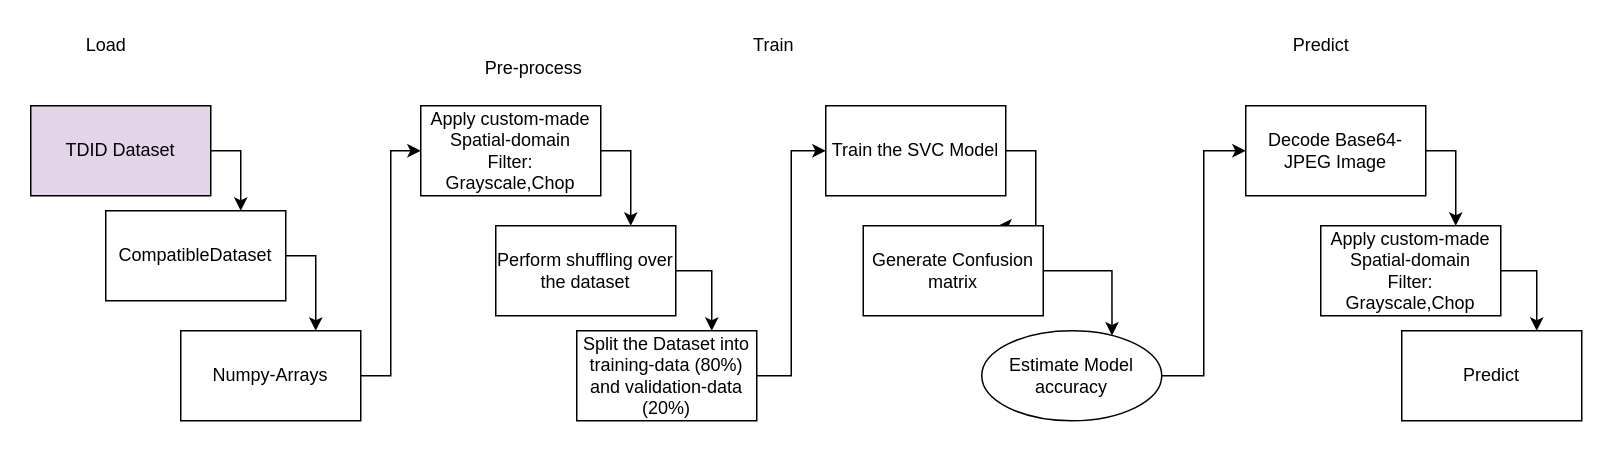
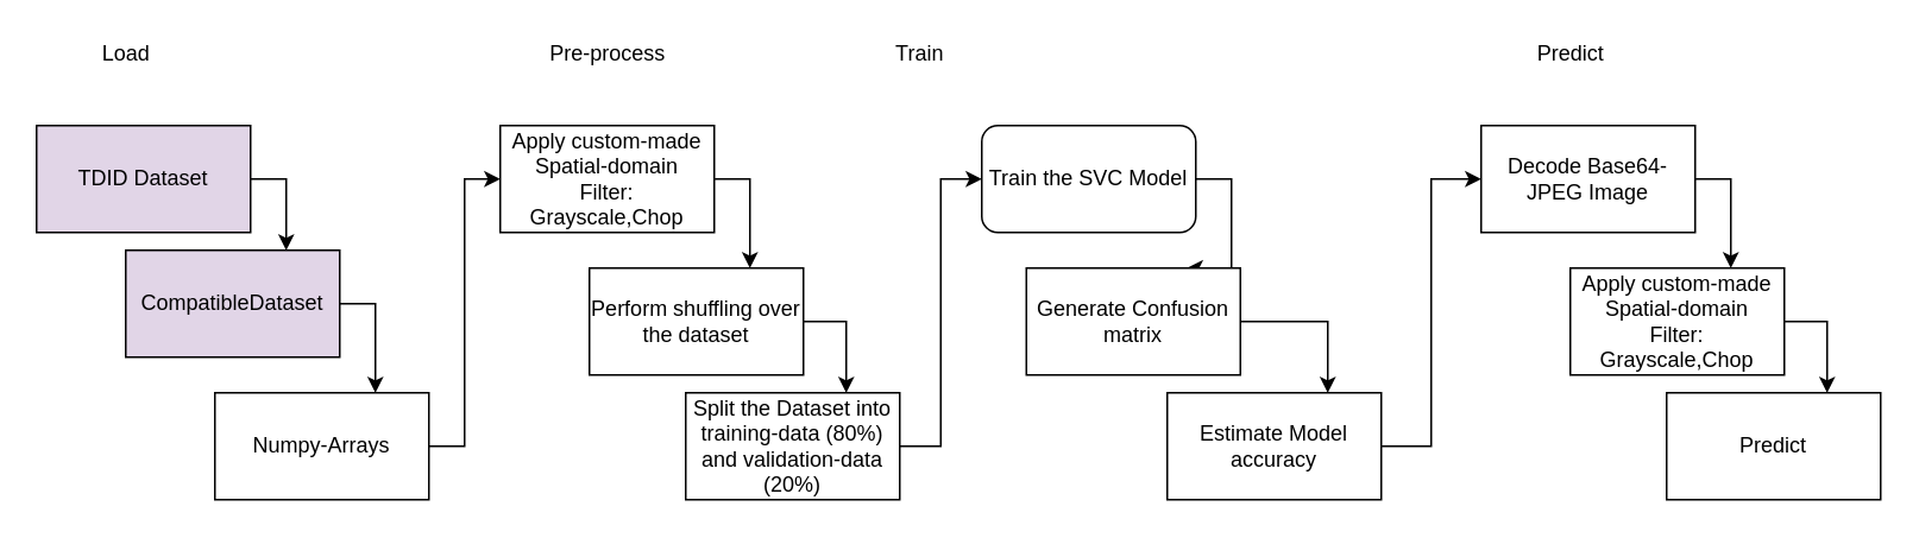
  <mxCell id="0" />
  <mxCell id="1" parent="0" />
  <mxCell id="2" style="edgeStyle=orthogonalEdgeStyle;rounded=0;orthogonalLoop=1;jettySize=auto;html=1;exitX=1;exitY=0.5;exitDx=0;exitDy=0;entryX=0.75;entryY=0;entryDx=0;entryDy=0;" edge="1" parent="1" source="3" target="5"><mxGeometry relative="1" as="geometry" /></mxCell>
  <mxCell id="3" value="TDID Dataset" style="rounded=0;whiteSpace=wrap;html=1;fillColor=#e1d5e7;" vertex="1" parent="1"><mxGeometry x="20" y="70" width="120" height="60" as="geometry" /></mxCell>
  <mxCell id="4" style="edgeStyle=orthogonalEdgeStyle;rounded=0;orthogonalLoop=1;jettySize=auto;html=1;exitX=1;exitY=0.5;exitDx=0;exitDy=0;entryX=0.75;entryY=0;entryDx=0;entryDy=0;" edge="1" parent="1" source="5" target="7"><mxGeometry relative="1" as="geometry" /></mxCell>
- <mxCell id="5" value="CompatibleDataset" style="rounded=0;whiteSpace=wrap;html=1;" vertex="1" parent="1"><mxGeometry x="70" y="140" width="120" height="60" as="geometry" /></mxCell>
+ <mxCell id="5" value="CompatibleDataset" style="rounded=0;whiteSpace=wrap;html=1;fillColor=#e1d5e7;" vertex="1" parent="1"><mxGeometry x="70" y="140" width="120" height="60" as="geometry" /></mxCell>
  <mxCell id="6" style="edgeStyle=orthogonalEdgeStyle;rounded=0;orthogonalLoop=1;jettySize=auto;html=1;exitX=1;exitY=0.5;exitDx=0;exitDy=0;entryX=0;entryY=0.5;entryDx=0;entryDy=0;" edge="1" parent="1" source="7" target="9"><mxGeometry relative="1" as="geometry" /></mxCell>
  <mxCell id="7" value="Numpy-Arrays" style="rounded=0;whiteSpace=wrap;html=1;" vertex="1" parent="1"><mxGeometry x="120" y="220" width="120" height="60" as="geometry" /></mxCell>
  <mxCell id="8" style="edgeStyle=orthogonalEdgeStyle;rounded=0;orthogonalLoop=1;jettySize=auto;html=1;exitX=1;exitY=0.5;exitDx=0;exitDy=0;entryX=0.75;entryY=0;entryDx=0;entryDy=0;" edge="1" parent="1" source="9" target="11"><mxGeometry relative="1" as="geometry" /></mxCell>
  <mxCell id="9" value="Apply custom-made Spatial-domain&lt;br&gt;Filter: Grayscale,Chop" style="rounded=0;whiteSpace=wrap;html=1;" vertex="1" parent="1"><mxGeometry x="280" y="70" width="120" height="60" as="geometry" /></mxCell>
  <mxCell id="10" style="edgeStyle=orthogonalEdgeStyle;rounded=0;orthogonalLoop=1;jettySize=auto;html=1;exitX=1;exitY=0.5;exitDx=0;exitDy=0;entryX=0.75;entryY=0;entryDx=0;entryDy=0;" edge="1" parent="1" source="11" target="13"><mxGeometry relative="1" as="geometry" /></mxCell>
  <mxCell id="11" value="Perform shuffling over the dataset" style="rounded=0;whiteSpace=wrap;html=1;" vertex="1" parent="1"><mxGeometry x="330" y="150" width="120" height="60" as="geometry" /></mxCell>
  <mxCell id="12" style="edgeStyle=orthogonalEdgeStyle;rounded=0;orthogonalLoop=1;jettySize=auto;html=1;exitX=1;exitY=0.5;exitDx=0;exitDy=0;entryX=0;entryY=0.5;entryDx=0;entryDy=0;" edge="1" parent="1" source="13" target="17"><mxGeometry relative="1" as="geometry" /></mxCell>
  <mxCell id="13" value="Split the Dataset into training-data (80%) and validation-data (20%)" style="rounded=0;whiteSpace=wrap;html=1;" vertex="1" parent="1"><mxGeometry x="384" y="220" width="120" height="60" as="geometry" /></mxCell>
  <mxCell id="14" value="Load" style="text;html=1;align=center;verticalAlign=middle;resizable=0;points=[];autosize=1;" vertex="1" parent="1"><mxGeometry x="50" y="20" width="40" height="20" as="geometry" /></mxCell>
- <mxCell id="15" value="Pre-process" style="text;html=1;align=center;verticalAlign=middle;resizable=0;points=[];autosize=1;" vertex="1" parent="1"><mxGeometry x="315" y="35" width="80" height="20" as="geometry" /></mxCell>
+ <mxCell id="15" value="Pre-process" style="text;html=1;align=center;verticalAlign=middle;resizable=0;points=[];autosize=1;" vertex="1" parent="1"><mxGeometry x="300" y="20" width="80" height="20" as="geometry" /></mxCell>
  <mxCell id="16" style="edgeStyle=orthogonalEdgeStyle;rounded=0;orthogonalLoop=1;jettySize=auto;html=1;exitX=1;exitY=0.5;exitDx=0;exitDy=0;entryX=0.75;entryY=0;entryDx=0;entryDy=0;" edge="1" source="17" target="19" parent="1"><mxGeometry relative="1" as="geometry" /></mxCell>
- <mxCell id="17" value="Train the SVC Model" style="rounded=0;whiteSpace=wrap;html=1;" vertex="1" parent="1"><mxGeometry x="550" y="70" width="120" height="60" as="geometry" /></mxCell>
+ <mxCell id="17" value="Train the SVC Model" style="whiteSpace=wrap;html=1;rounded=1;" vertex="1" parent="1"><mxGeometry x="550" y="70" width="120" height="60" as="geometry" /></mxCell>
  <mxCell id="18" style="edgeStyle=orthogonalEdgeStyle;rounded=0;orthogonalLoop=1;jettySize=auto;html=1;exitX=1;exitY=0.5;exitDx=0;exitDy=0;entryX=0.75;entryY=0;entryDx=0;entryDy=0;" edge="1" source="19" target="21" parent="1"><mxGeometry relative="1" as="geometry" /></mxCell>
  <mxCell id="19" value="Generate Confusion matrix" style="rounded=0;whiteSpace=wrap;html=1;" vertex="1" parent="1"><mxGeometry x="575" y="150" width="120" height="60" as="geometry" /></mxCell>
  <mxCell id="20" style="edgeStyle=orthogonalEdgeStyle;rounded=0;orthogonalLoop=1;jettySize=auto;html=1;exitX=1;exitY=0.5;exitDx=0;exitDy=0;entryX=0;entryY=0.5;entryDx=0;entryDy=0;" edge="1" parent="1" source="21" target="24"><mxGeometry relative="1" as="geometry"><mxPoint x="820" y="90" as="targetPoint" /></mxGeometry></mxCell>
- <mxCell id="21" value="Estimate Model accuracy" style="ellipse;whiteSpace=wrap;html=1;" vertex="1" parent="1"><mxGeometry x="654" y="220" width="120" height="60" as="geometry" /></mxCell>
+ <mxCell id="21" value="Estimate Model accuracy" style="rounded=0;whiteSpace=wrap;html=1;" vertex="1" parent="1"><mxGeometry x="654" y="220" width="120" height="60" as="geometry" /></mxCell>
  <mxCell id="22" value="Train" style="text;html=1;align=center;verticalAlign=middle;resizable=0;points=[];autosize=1;" vertex="1" parent="1"><mxGeometry x="495" y="20" width="40" height="20" as="geometry" /></mxCell>
  <mxCell id="23" style="edgeStyle=orthogonalEdgeStyle;rounded=0;orthogonalLoop=1;jettySize=auto;html=1;exitX=1;exitY=0.5;exitDx=0;exitDy=0;entryX=0.75;entryY=0;entryDx=0;entryDy=0;" edge="1" source="24" target="26" parent="1"><mxGeometry relative="1" as="geometry" /></mxCell>
  <mxCell id="24" value="Decode Base64-JPEG Image" style="rounded=0;whiteSpace=wrap;html=1;" vertex="1" parent="1"><mxGeometry x="830" y="70" width="120" height="60" as="geometry" /></mxCell>
  <mxCell id="25" style="edgeStyle=orthogonalEdgeStyle;rounded=0;orthogonalLoop=1;jettySize=auto;html=1;exitX=1;exitY=0.5;exitDx=0;exitDy=0;entryX=0.75;entryY=0;entryDx=0;entryDy=0;" edge="1" source="26" target="27" parent="1"><mxGeometry relative="1" as="geometry" /></mxCell>
  <mxCell id="26" value="Apply custom-made Spatial-domain&lt;br&gt;Filter: Grayscale,Chop" style="rounded=0;whiteSpace=wrap;html=1;" vertex="1" parent="1"><mxGeometry x="880" y="150" width="120" height="60" as="geometry" /></mxCell>
  <mxCell id="27" value="Predict" style="rounded=0;whiteSpace=wrap;html=1;" vertex="1" parent="1"><mxGeometry x="934" y="220" width="120" height="60" as="geometry" /></mxCell>
  <mxCell id="28" value="Predict" style="text;html=1;align=center;verticalAlign=middle;resizable=0;points=[];autosize=1;" vertex="1" parent="1"><mxGeometry x="855" y="20" width="50" height="20" as="geometry" /></mxCell>
